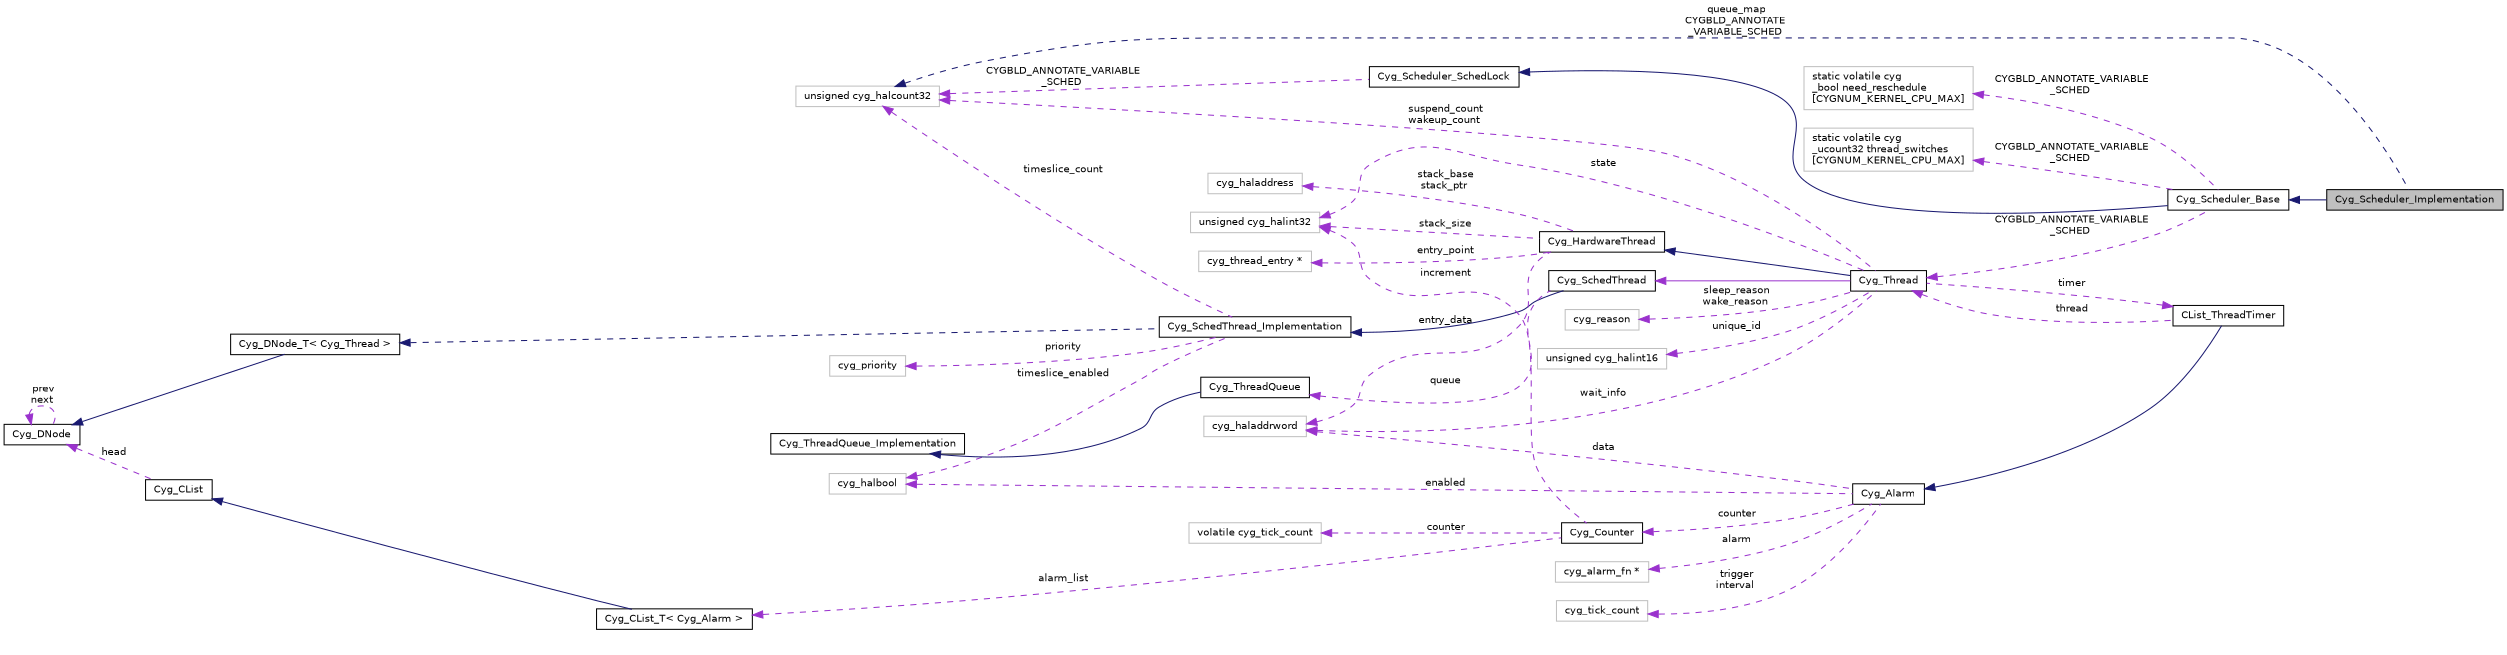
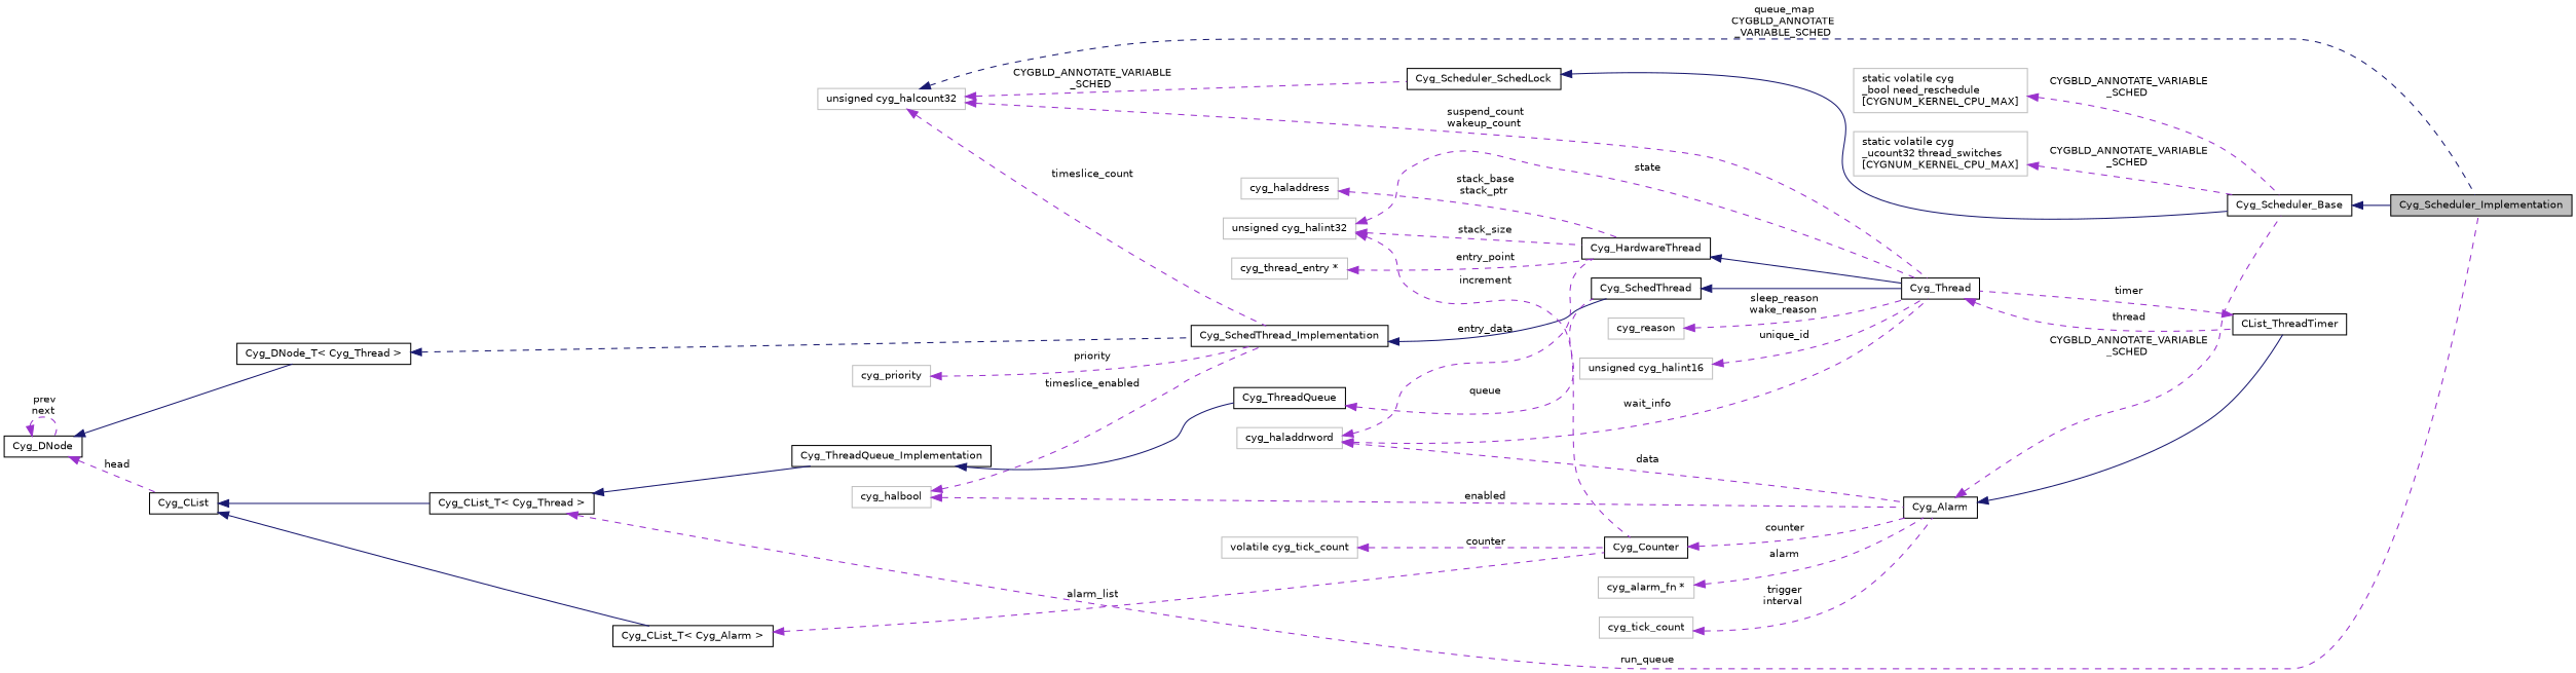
  digraph {
    fontname="DejaVu Sans"
    rankdir=LR
    node [color=black fillcolor=white fontname="DejaVu Sans" fontsize=10 shape=record style=filled]
    edge [color=darkorchid3 dir=back fontname="DejaVu Sans" fontsize=10 labelfontname=Helvetica labelfontsize=10 style=dashed]
    n1 [fillcolor=grey75 fontcolor=black height=0.2 label=Cyg_Scheduler_Implementation width=0.4]
    n2 [height=0.2 label=Cyg_Scheduler_Base width=0.4]
    n3 [height=0.2 label=Cyg_Scheduler_SchedLock width=0.4]
    n4 [color=grey75 height=0.2 label="unsigned cyg_halcount32" width=0.4]
    n5 [height=0.2 label=Cyg_Thread width=0.4]
    n6 [height=0.2 label=Cyg_SchedThread_Implementation width=0.4]
    n7 [height=0.2 label=CList_ThreadTimer width=0.4]
    n8 [height=0.2 label=Cyg_SchedThread width=0.4]
    n9 [color=grey75 height=0.2 label="static volatile cyg\l_bool need_reschedule\l[CYGNUM_KERNEL_CPU_MAX]" width=0.4]
    n10 [color=grey75 height=0.2 label="static volatile cyg\l_ucount32 thread_switches\l[CYGNUM_KERNEL_CPU_MAX]" width=0.4]
    n11 [height=0.2 label=Cyg_HardwareThread width=0.4]
    n12 [color=grey75 height=0.2 label="cyg_thread_entry *" width=0.4]
    n13 [color=grey75 height=0.2 label=cyg_haladdrword width=0.4]
    n14 [height=0.2 label=Cyg_Alarm width=0.4]
    n15 [color=grey75 height=0.2 label="unsigned cyg_halint32" width=0.4]
    n16 [height=0.2 label=Cyg_Counter width=0.4]
    n17 [color=grey75 height=0.2 label=cyg_haladdress width=0.4]
    n18 [height=0.2 label="Cyg_DNode_T\< Cyg_Thread \>" width=0.4]
    n19 [height=0.2 label=Cyg_DNode width=0.4]
    n20 [height=0.2 label=Cyg_CList width=0.4]
+   n21 [height=0.2 label="Cyg_CList_T\< Cyg_Thread \>" width=0.4]
    n22 [height=0.2 label="Cyg_CList_T\< Cyg_Alarm \>" width=0.4]
    n23 [color=grey75 height=0.2 label=cyg_priority width=0.4]
    n24 [color=grey75 height=0.2 label=cyg_halbool width=0.4]
    n25 [height=0.2 label=Cyg_ThreadQueue width=0.4]
    n26 [height=0.2 label=Cyg_ThreadQueue_Implementation width=0.4]
    n27 [color=grey75 height=0.2 label="cyg_alarm_fn *" width=0.4]
    n28 [color=grey75 height=0.2 label=cyg_tick_count width=0.4]
    n29 [color=grey75 height=0.2 label="volatile cyg_tick_count" width=0.4]
    n30 [color=grey75 height=0.2 label=cyg_reason width=0.4]
    n31 [color=grey75 height=0.2 label="unsigned cyg_halint16" width=0.4]
    n2 -> n1 [color=midnightblue style=solid]
    n3 -> n2 [color=midnightblue style=solid]
    n4 -> n1 [color=midnightblue label=" queue_map\nCYGBLD_ANNOTATE\l_VARIABLE_SCHED"]
    n4 -> n3 [label=" CYGBLD_ANNOTATE_VARIABLE\l_SCHED"]
    n4 -> n5 [label=" suspend_count\nwakeup_count"]
    n4 -> n6 [label=" timeslice_count"]
-   n5 -> n2 [label=" CYGBLD_ANNOTATE_VARIABLE\l_SCHED"]
+   n14 -> n2 [label=" CYGBLD_ANNOTATE_VARIABLE\l_SCHED"]
    n5 -> n7 [label=" thread"]
    n6 -> n8 [color=midnightblue style=solid]
    n7 -> n5 [label=" timer"]
-   n8 -> n5 [style=solid]
+   n8 -> n5 [color=midnightblue style=solid]
    n9 -> n2 [label=" CYGBLD_ANNOTATE_VARIABLE\l_SCHED"]
    n10 -> n2 [label=" CYGBLD_ANNOTATE_VARIABLE\l_SCHED"]
    n11 -> n5 [color=midnightblue style=solid]
    n12 -> n11 [label=" entry_point"]
    n13 -> n5 [label=" wait_info"]
    n13 -> n11 [label=" entry_data"]
    n13 -> n14 [label=" data"]
    n14 -> n7 [color=midnightblue style=solid]
    n15 -> n5 [label=" state"]
    n15 -> n11 [label=" stack_size"]
    n15 -> n16 [label=" increment"]
    n16 -> n14 [label=" counter"]
    n17 -> n11 [label=" stack_base\nstack_ptr"]
    n18 -> n6 [color=midnightblue]
    n19 -> n18 [color=midnightblue style=solid]
    n19 -> n19 [label=" prev\nnext"]
    n19 -> n20 [label=" head"]
+   n20 -> n21 [color=midnightblue style=solid]
    n20 -> n22 [color=midnightblue style=solid]
+   n21 -> n1 [label=" run_queue"]
+   n21 -> n26 [color=midnightblue style=solid]
    n22 -> n16 [label=" alarm_list"]
    n23 -> n6 [label=" priority"]
    n24 -> n6 [label=" timeslice_enabled"]
    n24 -> n14 [label=" enabled"]
    n25 -> n8 [label=" queue"]
    n26 -> n25 [color=midnightblue style=solid]
    n27 -> n14 [label=" alarm"]
    n28 -> n14 [label=" trigger\ninterval"]
    n29 -> n16 [label=" counter"]
    n30 -> n5 [label=" sleep_reason\nwake_reason"]
    n31 -> n5 [label=" unique_id"]
  }
